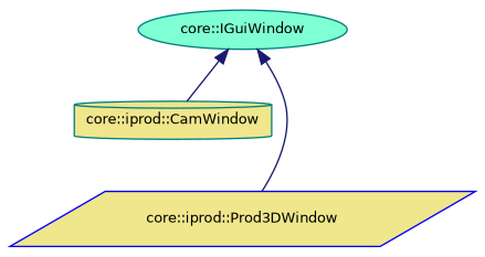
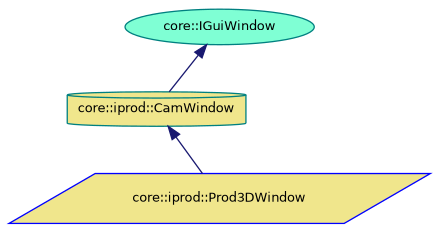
  digraph {
    node [color=teal fillcolor=khaki fontname=Helvetica fontsize=10 style=filled]
    edge [color=midnightblue dir=back fontname=Helvetica fontsize=10 labelfontname=Helvetica labelfontsize=10 style=solid]
    n1 [fillcolor=aquamarine fontcolor=black height=0.2 label="core::IGuiWindow" shape=ellipse width=0.4]
    n2 [height=0.2 label="core::iprod::CamWindow" shape=cylinder width=0.4]
    n3 [color=blue height=0.2 label="core::iprod::Prod3DWindow" shape=parallelogram width=0.4]
    n1 -> n2
-   n1 -> n3
+   n2 -> n3
  }
